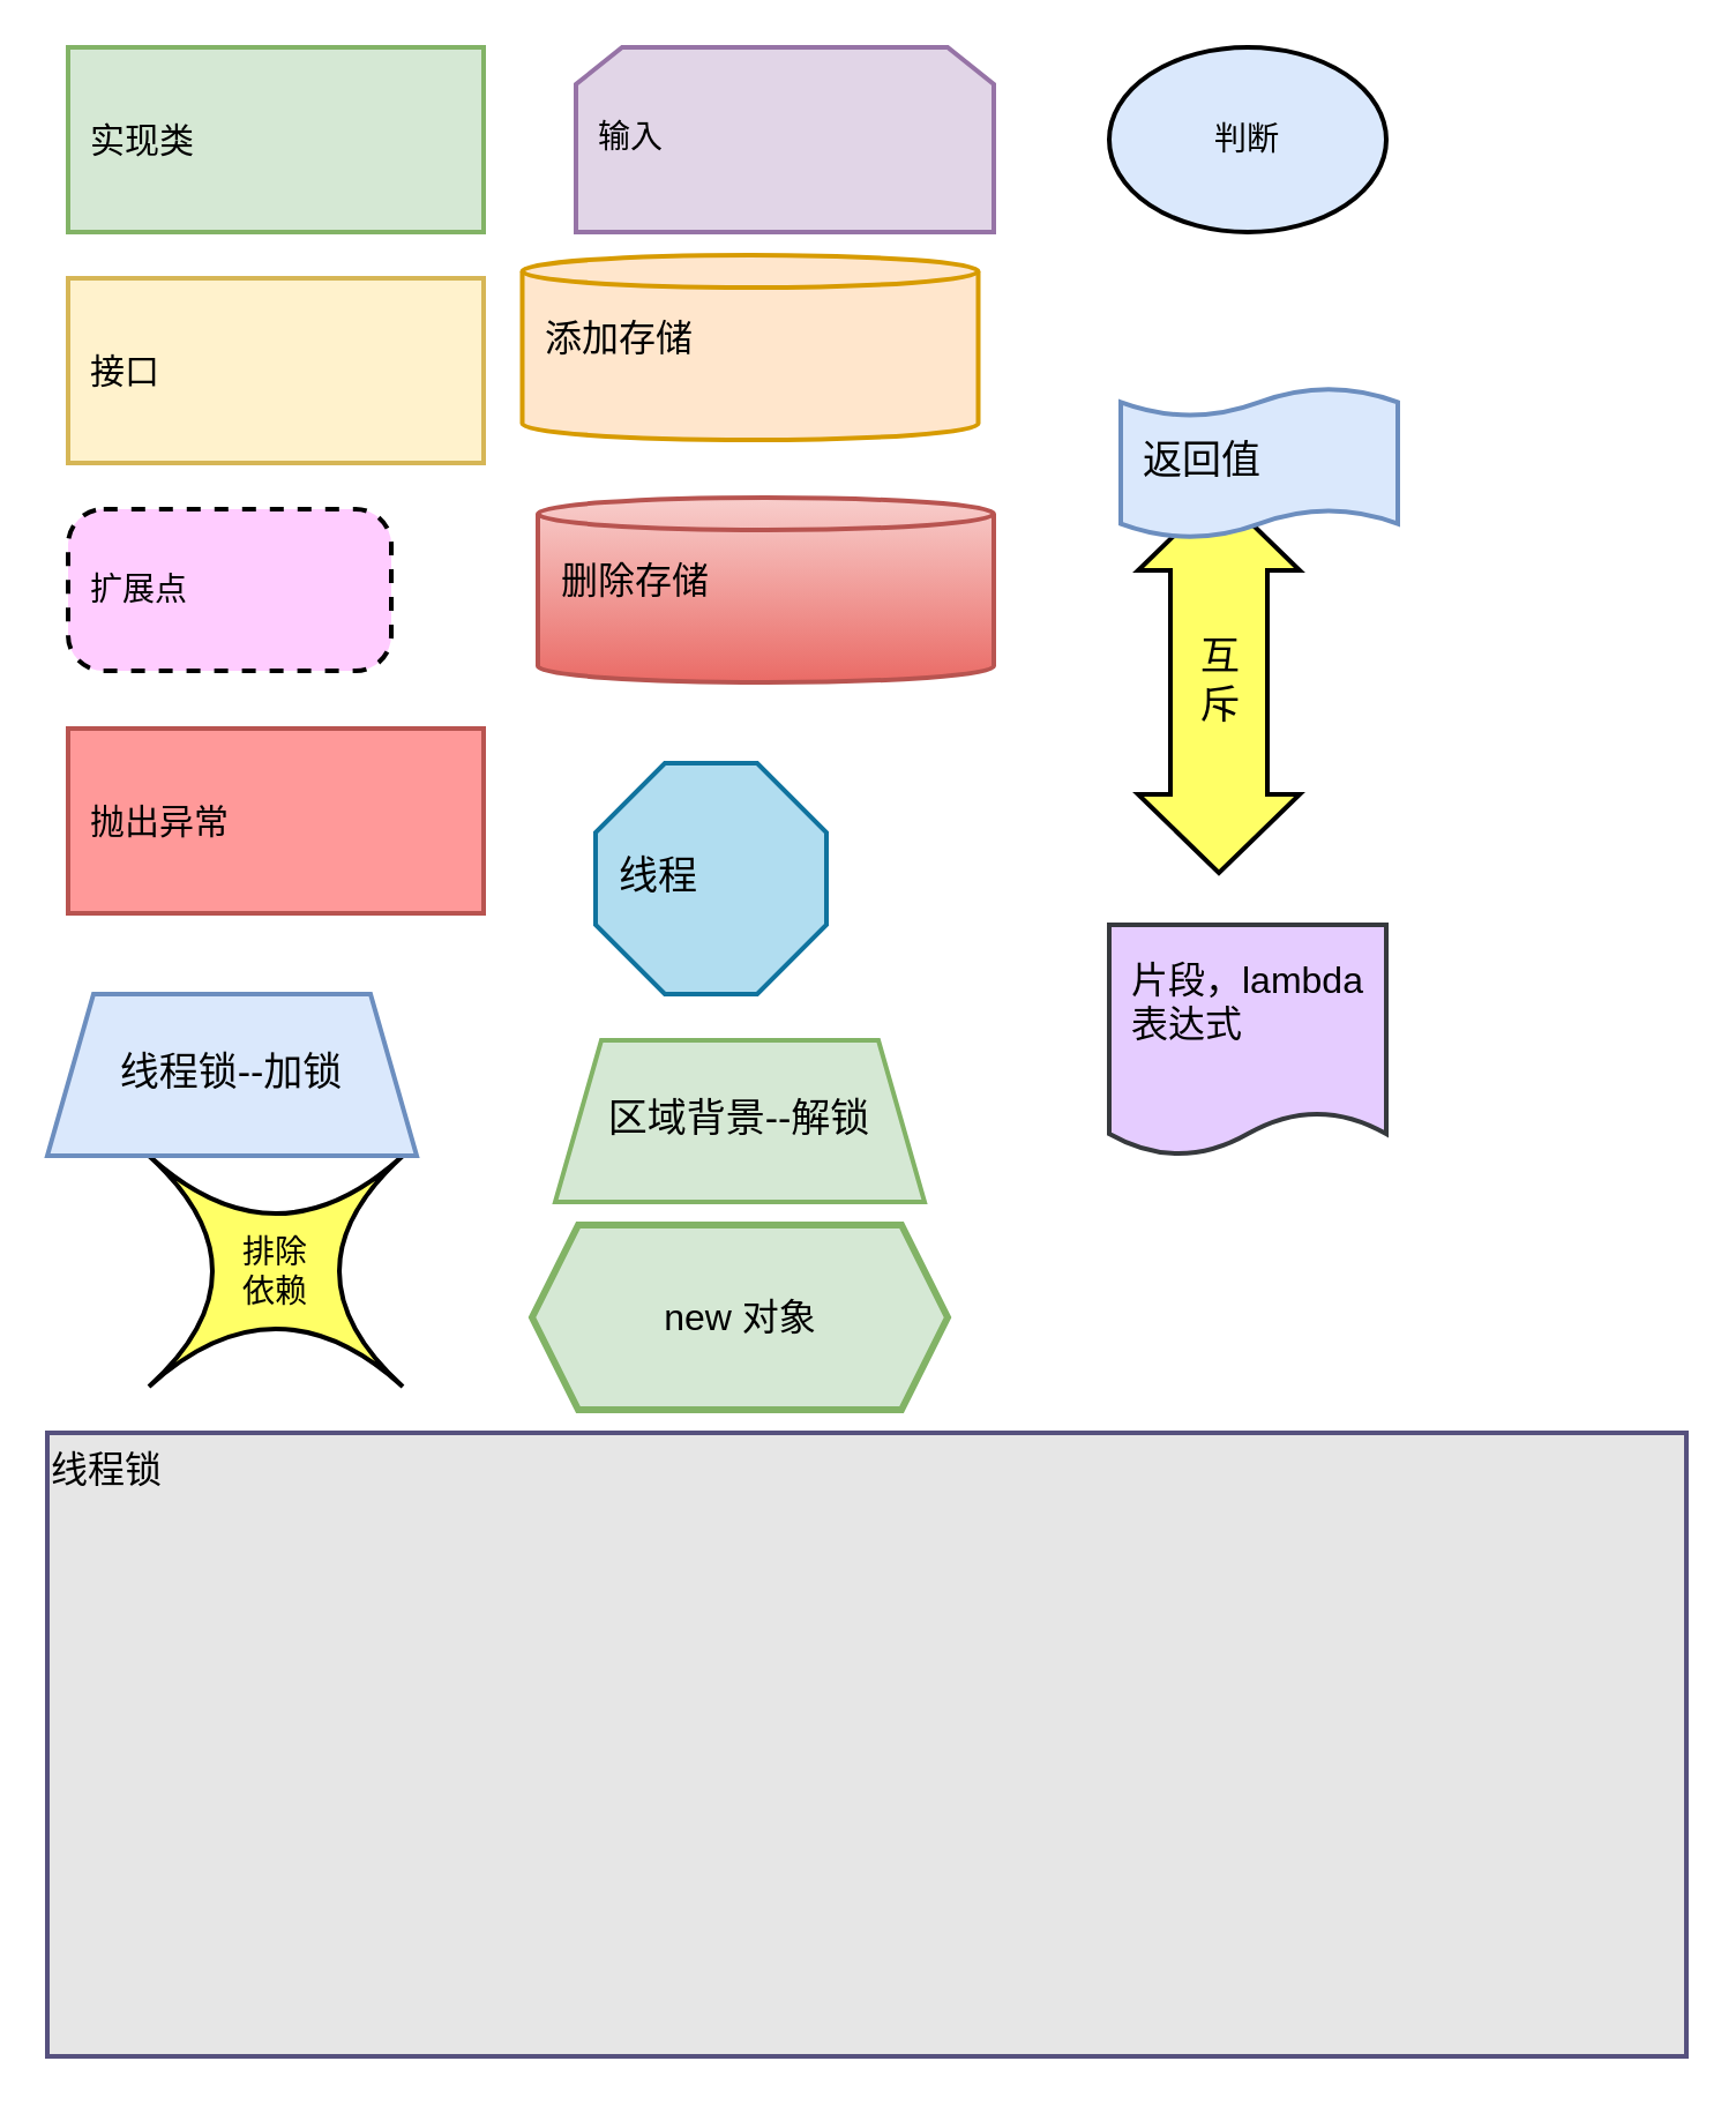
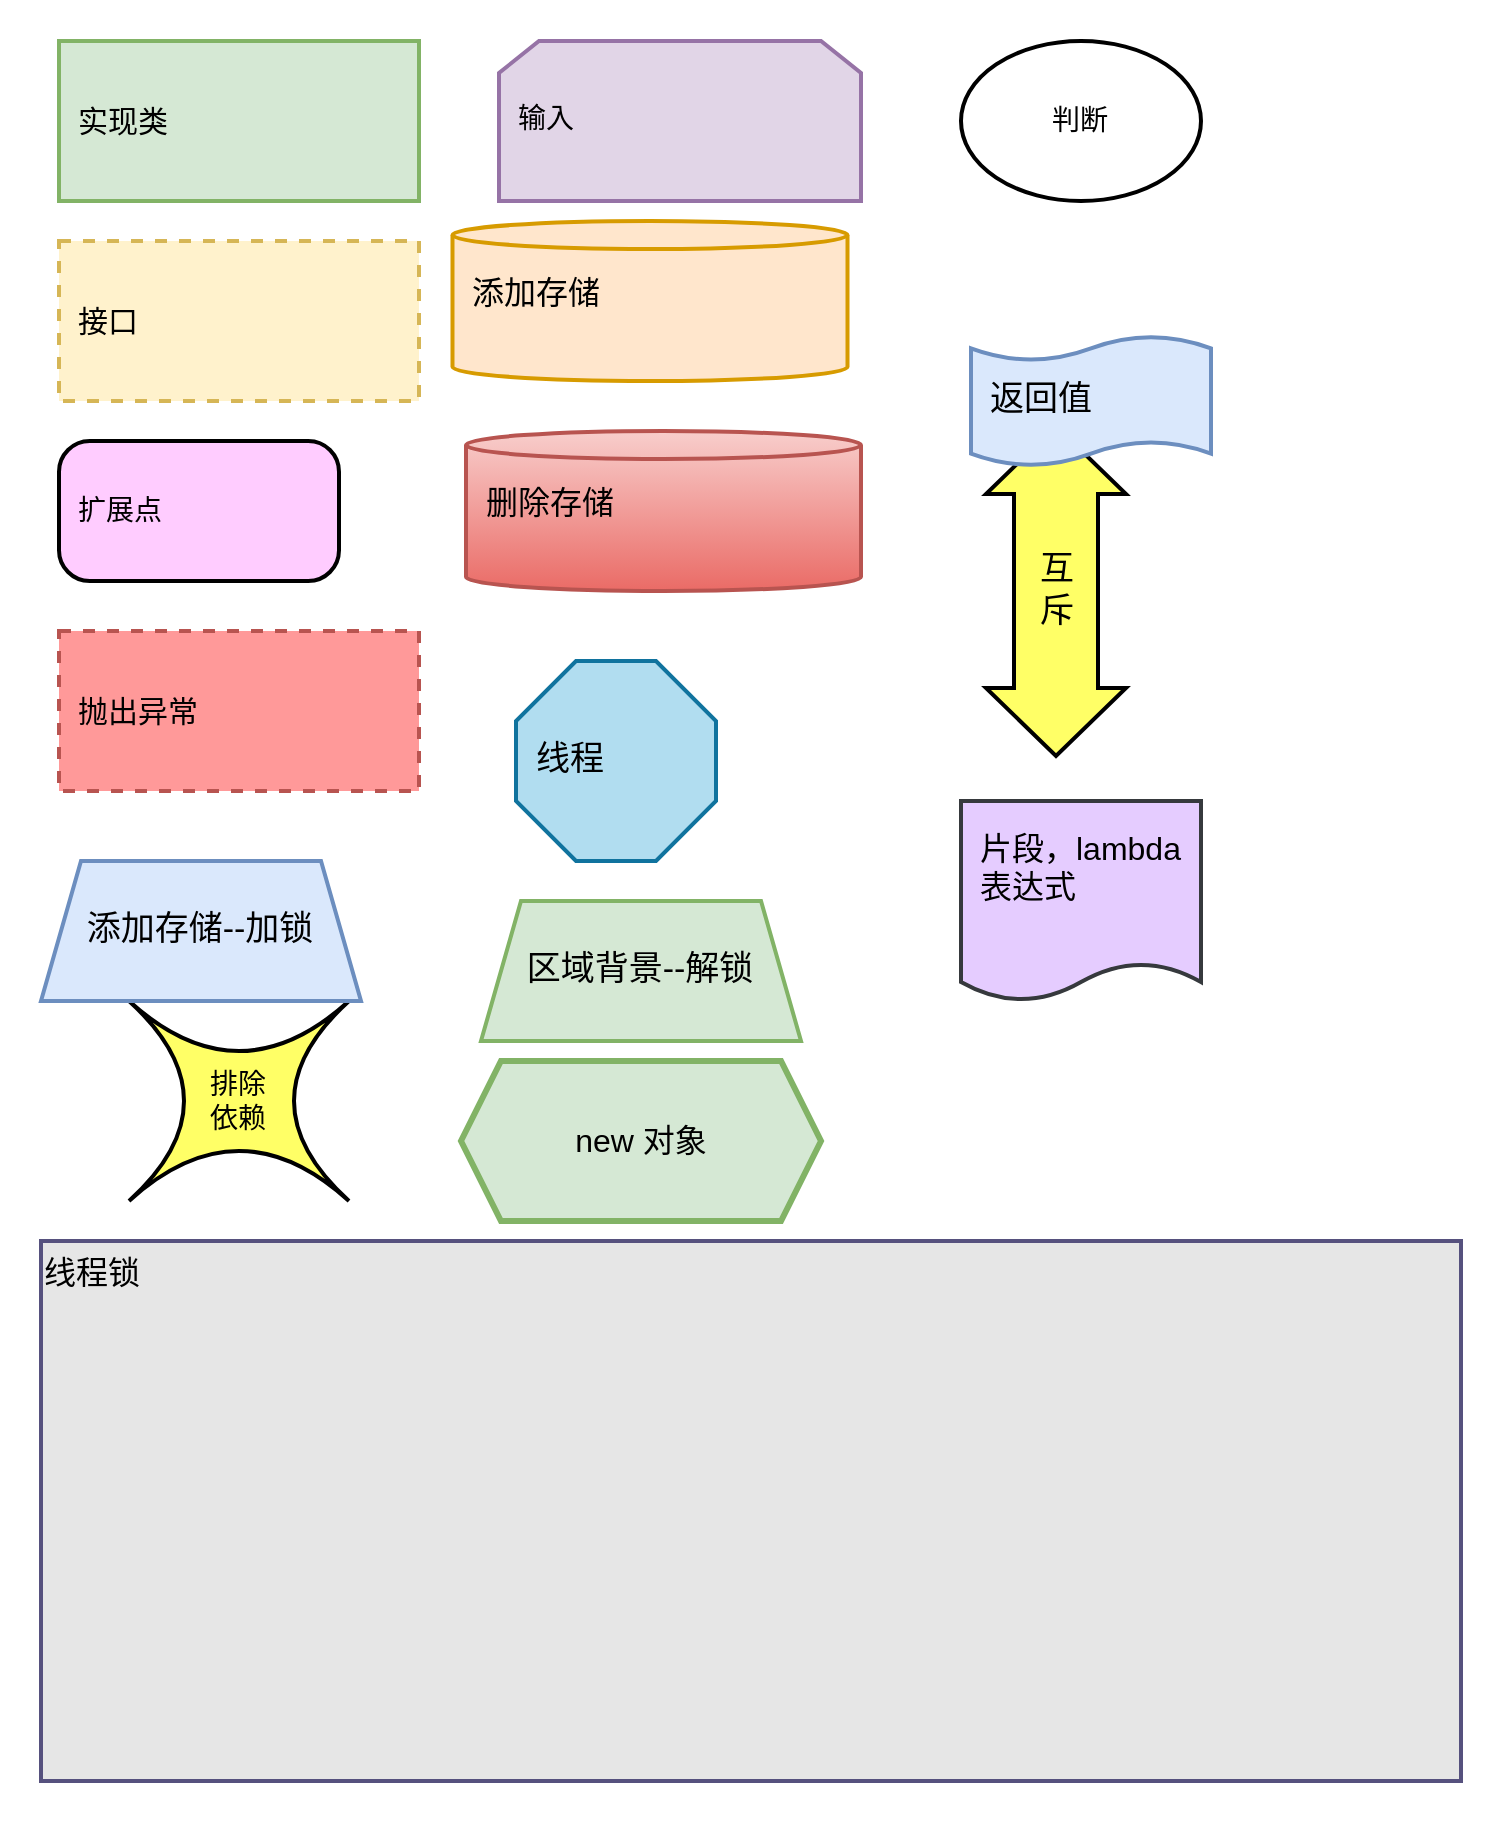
  <mxCell id="0" />
  <mxCell id="1" parent="0" />
  <mxCell id="2" value="&lt;font face=&quot;dengxian&quot;&gt;&lt;span style=&quot;font-size: 14px&quot;&gt;输入&lt;/span&gt;&lt;/font&gt;" style="shape=loopLimit;whiteSpace=wrap;html=1;spacing=2;align=left;labelBackgroundColor=none;labelBorderColor=none;fillColor=#e1d5e7;strokeColor=#9673a6;rounded=0;horizontal=1;verticalAlign=middle;labelPosition=center;verticalLabelPosition=middle;perimeterSpacing=4;strokeWidth=2;spacing=10" parent="1" vertex="1"><mxGeometry x="249" y="20" width="181" height="80" as="geometry" /></mxCell>
  <mxCell id="3" value="&lt;p style=&quot;color: rgb(255 , 255 , 255) ; text-indent: 0in ; line-height: normal ; margin: 0pt 0in ; word-break: normal ; font-size: 15px&quot;&gt;&lt;/p&gt;&lt;span style=&quot;color: black ; font-family: &amp;#34;dengxian&amp;#34; ; font-size: 15px ; text-indent: 0in&quot;&gt;实现类&lt;br&gt;&lt;/span&gt;" style="rounded=0;whiteSpace=wrap;html=1;strokeWidth=2;align=left;fillColor=#d5e8d4;spacing=10;strokeColor=#82b366;" parent="1" vertex="1"><mxGeometry x="29" y="20" width="180" height="80" as="geometry" /></mxCell>
  <mxCell id="4" value="线程锁" style="rounded=0;whiteSpace=wrap;html=1;fontSize=16;strokeColor=#56517e;strokeWidth=2;align=left;verticalAlign=top;fillColor=#E6E6E6;" parent="1" vertex="1"><mxGeometry x="20" y="620" width="710" height="270" as="geometry" /></mxCell>
- <mxCell id="5" value="&lt;p style=&quot;color: rgb(255 , 255 , 255) ; text-indent: 0in ; line-height: normal ; margin: 0pt 0in ; word-break: normal ; font-size: 15px&quot;&gt;&lt;/p&gt;&lt;span style=&quot;color: black ; font-family: &amp;#34;dengxian&amp;#34; ; font-size: 15px ; text-indent: 0in&quot;&gt;接口&lt;br&gt;&lt;/span&gt;" style="rounded=0;whiteSpace=wrap;html=1;strokeWidth=2;align=left;fillColor=#fff2cc;spacing=10;strokeColor=#d6b656;" parent="1" vertex="1"><mxGeometry x="29" y="120" width="180" height="80" as="geometry" /></mxCell>
- <mxCell id="6" value="判断" style="ellipse;whiteSpace=wrap;html=1;strokeWidth=2;fontSize=14;fillColor=#dae8fc;" parent="1" vertex="1"><mxGeometry x="480" y="20" width="120" height="80" as="geometry" /></mxCell>
- <mxCell id="7" value="扩展点" style="rounded=1;whiteSpace=wrap;html=1;fontSize=14;strokeWidth=2;arcSize=22;align=left;spacing=10;fillColor=#FFCCFF;dashed=1;" parent="1" vertex="1"><mxGeometry x="29" y="220" width="140" height="70" as="geometry" /></mxCell>
+ <mxCell id="5" value="&lt;p style=&quot;color: rgb(255 , 255 , 255) ; text-indent: 0in ; line-height: normal ; margin: 0pt 0in ; word-break: normal ; font-size: 15px&quot;&gt;&lt;/p&gt;&lt;span style=&quot;color: black ; font-family: &amp;#34;dengxian&amp;#34; ; font-size: 15px ; text-indent: 0in&quot;&gt;接口&lt;br&gt;&lt;/span&gt;" style="rounded=0;whiteSpace=wrap;html=1;strokeWidth=2;align=left;fillColor=#fff2cc;spacing=10;strokeColor=#d6b656;dashed=1;" parent="1" vertex="1"><mxGeometry x="29" y="120" width="180" height="80" as="geometry" /></mxCell>
+ <mxCell id="6" value="判断" style="ellipse;whiteSpace=wrap;html=1;strokeWidth=2;fontSize=14;" parent="1" vertex="1"><mxGeometry x="480" y="20" width="120" height="80" as="geometry" /></mxCell>
+ <mxCell id="7" value="扩展点" style="rounded=1;whiteSpace=wrap;html=1;fontSize=14;strokeWidth=2;arcSize=22;align=left;spacing=10;fillColor=#FFCCFF;" parent="1" vertex="1"><mxGeometry x="29" y="220" width="140" height="70" as="geometry" /></mxCell>
  <mxCell id="8" value="排除&lt;br&gt;依赖" style="shape=switch;whiteSpace=wrap;html=1;fontSize=14;strokeColor=#000000;strokeWidth=2;fillColor=#FFFF66;" parent="1" vertex="1"><mxGeometry x="64" y="500" width="110" height="100" as="geometry" /></mxCell>
  <mxCell id="9" value="互&lt;br style=&quot;font-size: 17px;&quot;&gt;斥" style="html=1;shadow=0;dashed=0;align=center;verticalAlign=middle;shape=mxgraph.arrows2.twoWayArrow;dy=0.4;dx=34;fontSize=17;strokeColor=#000000;strokeWidth=2;fillColor=#FFFF66;rotation=90;horizontal=0;" parent="1" vertex="1"><mxGeometry x="445" y="260" width="165" height="70" as="geometry" /></mxCell>
- <mxCell id="10" value="&lt;p style=&quot;color: rgb(255 , 255 , 255) ; text-indent: 0in ; line-height: normal ; margin: 0pt 0in ; word-break: normal ; font-size: 15px&quot;&gt;&lt;/p&gt;&lt;span style=&quot;color: black ; font-family: &amp;#34;dengxian&amp;#34; ; font-size: 15px ; text-indent: 0in&quot;&gt;抛出异常&lt;br&gt;&lt;/span&gt;" style="rounded=0;whiteSpace=wrap;html=1;strokeWidth=2;align=left;spacing=10;strokeColor=#b85450;fillColor=#FF9999;" parent="1" vertex="1"><mxGeometry x="29" y="315" width="180" height="80" as="geometry" /></mxCell>
- <mxCell id="11" value="线程锁--加锁" style="shape=trapezoid;perimeter=trapezoidPerimeter;whiteSpace=wrap;html=1;fixedSize=1;fontSize=17;strokeColor=#6c8ebf;strokeWidth=2;fillColor=#dae8fc;" parent="1" vertex="1"><mxGeometry x="20" y="430" width="160" height="70" as="geometry" /></mxCell>
+ <mxCell id="10" value="&lt;p style=&quot;color: rgb(255 , 255 , 255) ; text-indent: 0in ; line-height: normal ; margin: 0pt 0in ; word-break: normal ; font-size: 15px&quot;&gt;&lt;/p&gt;&lt;span style=&quot;color: black ; font-family: &amp;#34;dengxian&amp;#34; ; font-size: 15px ; text-indent: 0in&quot;&gt;抛出异常&lt;br&gt;&lt;/span&gt;" style="rounded=0;whiteSpace=wrap;html=1;strokeWidth=2;align=left;spacing=10;strokeColor=#b85450;fillColor=#FF9999;dashed=1;" parent="1" vertex="1"><mxGeometry x="29" y="315" width="180" height="80" as="geometry" /></mxCell>
+ <mxCell id="11" value="添加存储--加锁" style="shape=trapezoid;perimeter=trapezoidPerimeter;whiteSpace=wrap;html=1;fixedSize=1;fontSize=17;strokeColor=#6c8ebf;strokeWidth=2;fillColor=#dae8fc;" parent="1" vertex="1"><mxGeometry x="20" y="430" width="160" height="70" as="geometry" /></mxCell>
  <mxCell id="12" value="区域背景--解锁" style="shape=trapezoid;perimeter=trapezoidPerimeter;whiteSpace=wrap;html=1;fixedSize=1;fontSize=17;strokeColor=#82b366;strokeWidth=2;fillColor=#d5e8d4;" parent="1" vertex="1"><mxGeometry x="240" y="450" width="160" height="70" as="geometry" /></mxCell>
  <mxCell id="13" value="返回值" style="shape=tape;whiteSpace=wrap;html=1;strokeWidth=2;size=0.19;fontSize=17;strokeColor=#6c8ebf;align=left;spacing=10;fillColor=#dae8fc;" parent="1" vertex="1"><mxGeometry x="485" y="167.5" width="120" height="65" as="geometry" /></mxCell>
  <mxCell id="14" value="线程" style="whiteSpace=wrap;html=1;shape=mxgraph.basic.octagon2;align=left;verticalAlign=middle;dx=15;fontSize=17;strokeColor=#10739e;strokeWidth=2;fillColor=#b1ddf0;spacing=10；" parent="1" vertex="1"><mxGeometry x="257.5" y="330" width="100" height="100" as="geometry" /></mxCell>
  <mxCell id="15" value="&lt;div&gt;添加存储&lt;/div&gt;&lt;div&gt;&lt;br&gt;&lt;/div&gt;" style="shape=cylinder3;whiteSpace=wrap;html=1;boundedLbl=1;backgroundOutline=1;size=7;rounded=0;fontSize=16;strokeColor=#d79b00;strokeWidth=2;fillColor=#ffe6cc;align=left;spacing=10;" parent="1" vertex="1"><mxGeometry x="225.75" y="110" width="197.5" height="80" as="geometry" /></mxCell>
  <mxCell id="16" value="&lt;div style=&quot;font-size: 16px&quot;&gt;片段，lambda表达式&lt;/div&gt;" style="shape=document;whiteSpace=wrap;html=1;boundedLbl=1;rounded=0;fontSize=16;align=left;strokeColor=#36393d;strokeWidth=2;spacing=10;verticalAlign=top;size=0.19;fillColor=#E5CCFF;" vertex="1" parent="1"><mxGeometry x="480" y="400" width="120" height="100" as="geometry" /></mxCell>
  <mxCell id="17" value="&lt;div&gt;删除存储&lt;/div&gt;&lt;div&gt;&lt;br&gt;&lt;/div&gt;" style="shape=cylinder3;whiteSpace=wrap;html=1;boundedLbl=1;backgroundOutline=1;size=7;rounded=0;fontSize=16;strokeColor=#b85450;strokeWidth=2;fillColor=#f8cecc;align=left;spacing=10;gradientColor=#ea6b66;" vertex="1" parent="1"><mxGeometry x="232.5" y="215" width="197.5" height="80" as="geometry" /></mxCell>
  <mxCell id="18" value="new 对象" style="verticalLabelPosition=middle;verticalAlign=middle;html=1;shape=hexagon;perimeter=hexagonPerimeter2;arcSize=6;size=0.111;strokeWidth=3;align=center;labelPosition=center;fontStyle=0;fontSize=16;fillColor=#d5e8d4;strokeColor=#82b366;" vertex="1" parent="1"><mxGeometry x="230" y="530" width="180" height="80" as="geometry" /></mxCell>
